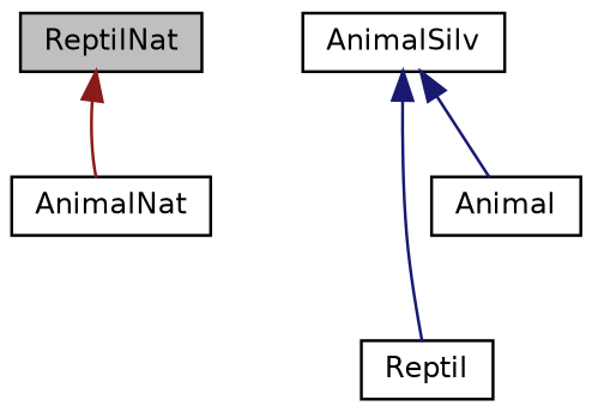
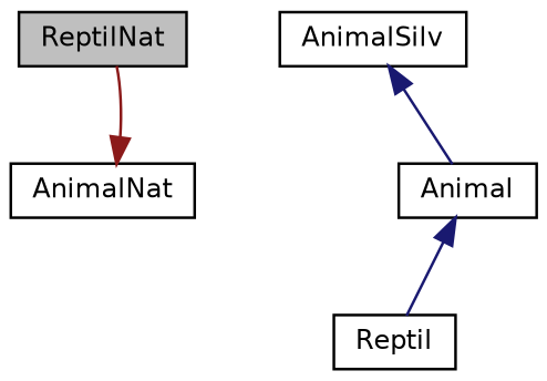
  digraph {
    node [color=black fillcolor=white fontname=Helvetica fontsize=10 shape=record style=filled]
    edge [color=midnightblue dir=back fontname=Helvetica fontsize=10 labelfontname=Helvetica labelfontsize=10 style=solid]
    n1 [fillcolor=grey75 fontcolor=black height=0.2 label=ReptilNat width=0.4]
    n2 [height=0.2 label=Reptil width=0.4]
    n3 [height=0.2 label=Animal width=0.4]
    n4 [height=0.2 label=AnimalNat width=0.4]
    n5 [height=0.2 label=AnimalSilv width=0.4]
-   n5 -> n2
-   n1 -> n4 [color=firebrick4]
+   n3 -> n2
+   n4 -> n1 [color=firebrick4]
    n5 -> n3
  }
